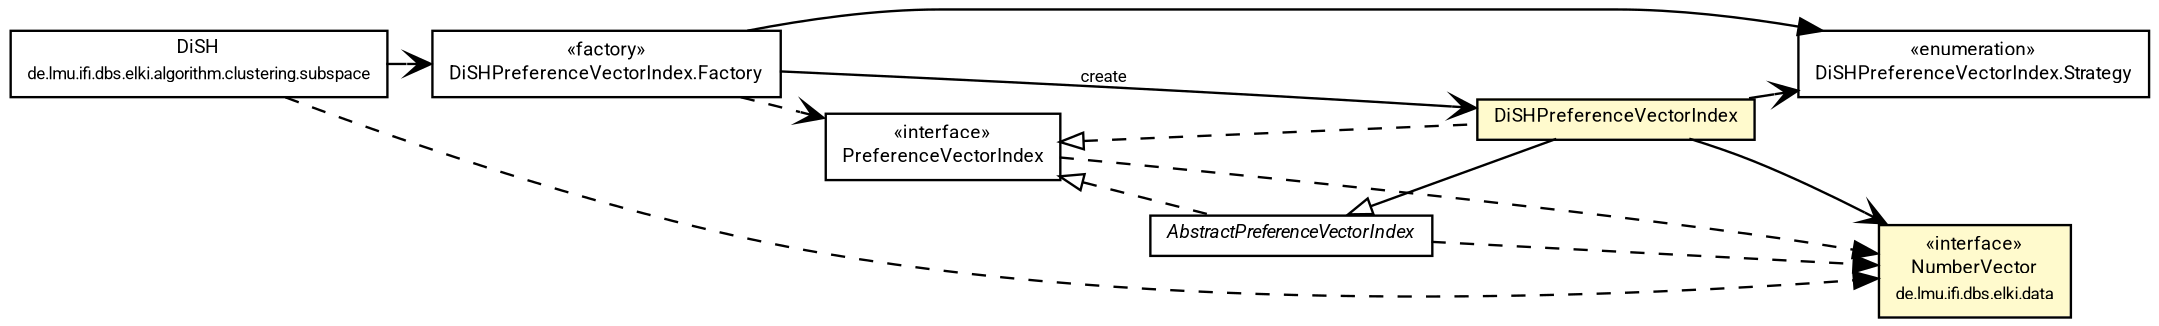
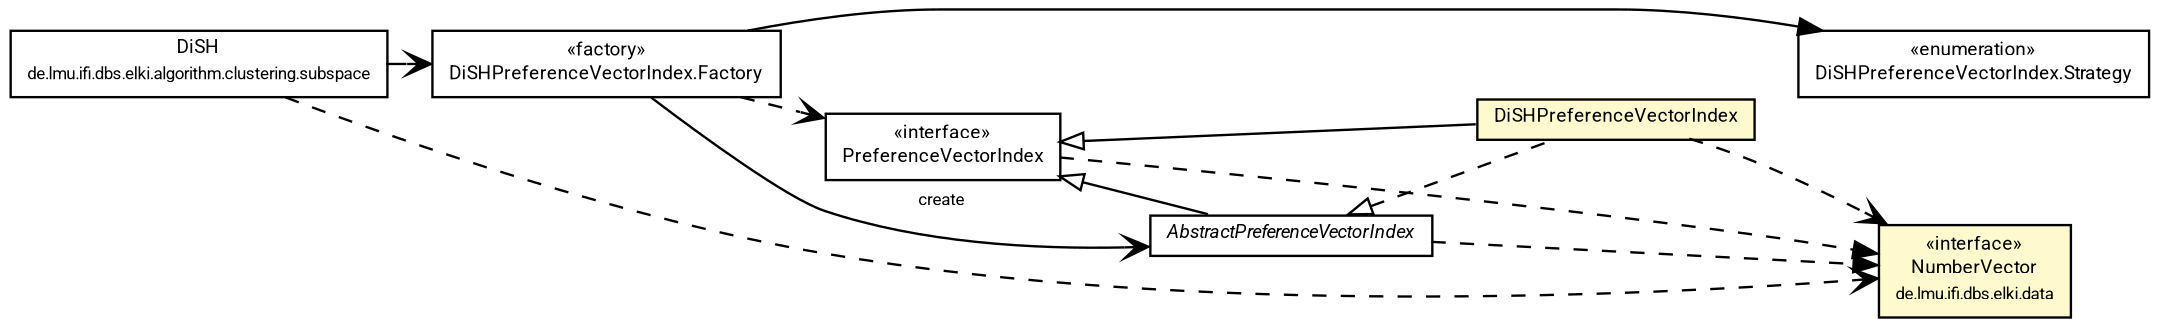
  digraph {
    nodesep=0.15
    rankdir=LR
    ranksep=0.25
    node [fontcolor=black fontname=Roboto fontsize=8 margin=0 shape=plaintext]
    edge [arrowhead=open color=black fontname=Roboto fontsize=7 labelfontname=Roboto labelfontsize=7 weight=0 style=dashed]
    n1 [height=0 label=<<table title="de.lmu.ifi.dbs.elki.index.preprocessed.preference.DiSHPreferenceVectorIndex" border="0" cellborder="1" cellspacing="0" cellpadding="2" bgcolor="lemonChiffon" href="DiSHPreferenceVectorIndex.html" target="_parent"> 		<tr><td><table border="0" cellspacing="0" cellpadding="1"> 		<tr><td align="center" balign="center"> <font face="Roboto">DiSHPreferenceVectorIndex</font> </td></tr> 		</table></td></tr> 		</table>> width=0]
    n2 [height=0 label=<<table title="de.lmu.ifi.dbs.elki.index.preprocessed.preference.DiSHPreferenceVectorIndex.Strategy" border="0" cellborder="1" cellspacing="0" cellpadding="2" href="DiSHPreferenceVectorIndex.Strategy.html" target="_parent"> 		<tr><td><table border="0" cellspacing="0" cellpadding="1"> 		<tr><td align="center" balign="center"> &#171;enumeration&#187; </td></tr> 		<tr><td align="center" balign="center"> <font face="Roboto">DiSHPreferenceVectorIndex.Strategy</font> </td></tr> 		</table></td></tr> 		</table>> width=0]
    n3 [height=0 label=<<table title="de.lmu.ifi.dbs.elki.data.NumberVector" border="0" cellborder="1" cellspacing="0" cellpadding="2" bgcolor="LemonChiffon" href="../../../data/NumberVector.html" target="_parent"> 		<tr><td><table border="0" cellspacing="0" cellpadding="1"> 		<tr><td align="center" balign="center"> &#171;interface&#187; </td></tr> 		<tr><td align="center" balign="center"> <font face="Roboto">NumberVector</font> </td></tr> 		<tr><td align="center" balign="center"> <font face="Roboto" point-size="7.0">de.lmu.ifi.dbs.elki.data</font> </td></tr> 		</table></td></tr> 		</table>> width=0]
    n4 [height=0 label=<<table title="de.lmu.ifi.dbs.elki.index.preprocessed.preference.DiSHPreferenceVectorIndex.Factory" border="0" cellborder="1" cellspacing="0" cellpadding="2" href="DiSHPreferenceVectorIndex.Factory.html" target="_parent"> 		<tr><td><table border="0" cellspacing="0" cellpadding="1"> 		<tr><td align="center" balign="center"> &#171;factory&#187; </td></tr> 		<tr><td align="center" balign="center"> <font face="Roboto">DiSHPreferenceVectorIndex.Factory</font> </td></tr> 		</table></td></tr> 		</table>> width=0]
    n5 [height=0 label=<<table title="de.lmu.ifi.dbs.elki.index.preprocessed.preference.PreferenceVectorIndex" border="0" cellborder="1" cellspacing="0" cellpadding="2" href="PreferenceVectorIndex.html" target="_parent"> 		<tr><td><table border="0" cellspacing="0" cellpadding="1"> 		<tr><td align="center" balign="center"> &#171;interface&#187; </td></tr> 		<tr><td align="center" balign="center"> <font face="Roboto">PreferenceVectorIndex</font> </td></tr> 		</table></td></tr> 		</table>> width=0]
    n6 [height=0 label=<<table title="de.lmu.ifi.dbs.elki.algorithm.clustering.subspace.DiSH" border="0" cellborder="1" cellspacing="0" cellpadding="2" href="../../../algorithm/clustering/subspace/DiSH.html" target="_parent"> 		<tr><td><table border="0" cellspacing="0" cellpadding="1"> 		<tr><td align="center" balign="center"> <font face="Roboto">DiSH</font> </td></tr> 		<tr><td align="center" balign="center"> <font face="Roboto" point-size="7.0">de.lmu.ifi.dbs.elki.algorithm.clustering.subspace</font> </td></tr> 		</table></td></tr> 		</table>> width=0]
    n7 [height=0 label=<<table title="de.lmu.ifi.dbs.elki.index.preprocessed.preference.AbstractPreferenceVectorIndex" border="0" cellborder="1" cellspacing="0" cellpadding="2" href="AbstractPreferenceVectorIndex.html" target="_parent"> 		<tr><td><table border="0" cellspacing="0" cellpadding="1"> 		<tr><td align="center" balign="center"> <font face="Roboto"><i>AbstractPreferenceVectorIndex</i></font> </td></tr> 		</table></td></tr> 		</table>> width=0]
-   n1 -> n2 [weight=1 style=""]
-   n1 -> n3 [style=solid]
-   n4 -> n1 [label=create weight=1 style=""]
+   n1 -> n3
+   n4 -> n7 [label=create weight=1 style=""]
    n4 -> n2 [arrowhead=normal weight=1 style=""]
    n4 -> n5
-   n5 -> n1 [arrowtail=empty dir=back weight=9 arrowhead=""]
+   n5 -> n1 [arrowtail=empty dir=back style=solid weight=9 arrowhead=""]
    n5 -> n3 [arrowhead=normal]
-   n5 -> n7 [arrowtail=empty dir=back weight=9 arrowhead=""]
-   n6 -> n3 [arrowhead=normal]
+   n5 -> n7 [arrowtail=empty dir=back style=solid weight=9 arrowhead=""]
+   n6 -> n3
    n6 -> n4 [weight=1 style=""]
-   n7 -> n1 [arrowtail=empty dir=back weight=10 arrowhead="" style=""]
+   n7 -> n1 [arrowtail=empty dir=back weight=10 arrowhead=""]
    n7 -> n3 [arrowhead=normal]
  }
